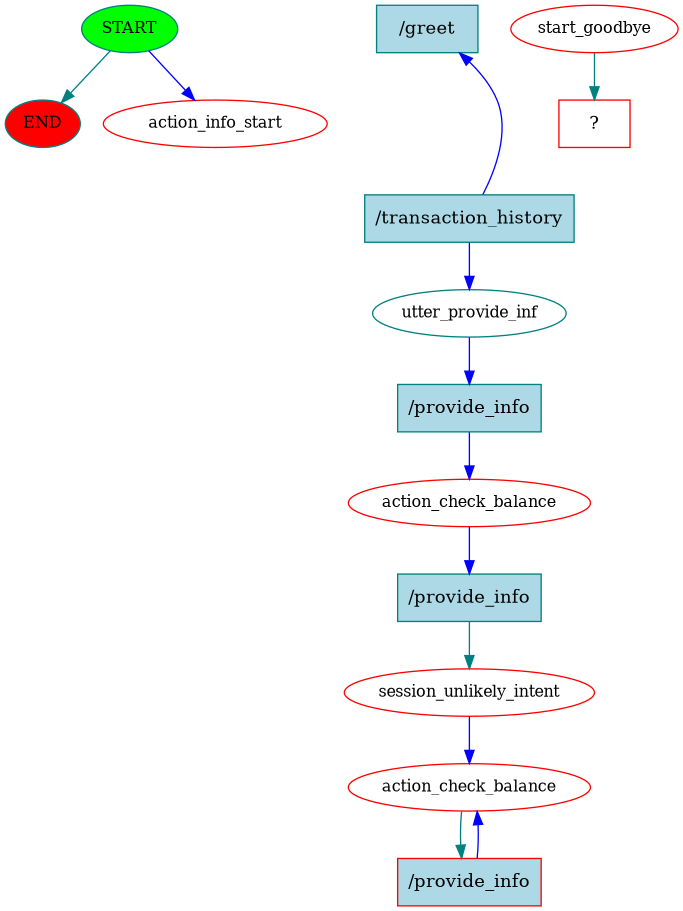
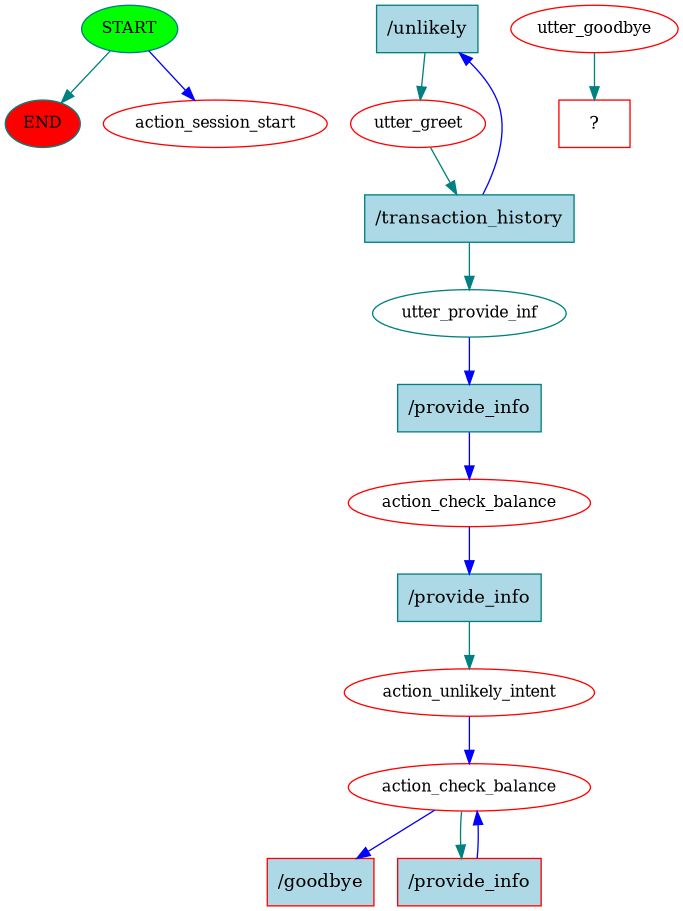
  digraph {
    node [color=red fontsize=12]
    edge [color=blue]
    n1 [color=teal fillcolor=green label=START style=filled]
    n2 [color=teal fillcolor=red label=END style=filled]
-   n3 [label=action_info_start]
-   n4 [color=teal fillcolor=lightblue label="/greet" shape=rect style=filled fontsize=""]
+   n3 [label=action_session_start]
+   n4 [color=teal fillcolor=lightblue label="/unlikely" shape=rect style=filled fontsize=""]
+   n5 [label=utter_greet]
    n6 [color=teal fillcolor=lightblue label="/transaction_history" shape=rect style=filled fontsize=""]
    n7 [color=teal label=utter_provide_inf]
    n8 [color=teal fillcolor=lightblue label="/provide_info" shape=rect style=filled fontsize=""]
    n9 [label=action_check_balance]
    n10 [color=teal fillcolor=lightblue label="/provide_info" shape=rect style=filled fontsize=""]
-   n11 [label=session_unlikely_intent]
+   n11 [label=action_unlikely_intent]
    n12 [label=action_check_balance]
+   n13 [fillcolor=lightblue label="/goodbye" shape=rect style=filled fontsize=""]
    n14 [fillcolor=lightblue label="/provide_info" shape=rect style=filled fontsize=""]
-   n15 [label=start_goodbye]
+   n15 [label=utter_goodbye]
    n16 [label="  ?  " shape=rect fontsize=""]
    n1 -> n2 [color=teal]
    n1 -> n3
+   n4 -> n5 [color=teal]
+   n5 -> n6 [color=teal]
    n6 -> n4
-   n6 -> n7
+   n6 -> n7 [color=teal]
    n7 -> n8
    n8 -> n9
    n9 -> n10
    n10 -> n11 [color=teal]
    n11 -> n12
+   n12 -> n13
    n12 -> n14 [color=teal]
    n14 -> n12
    n15 -> n16 [color=teal]
  }
